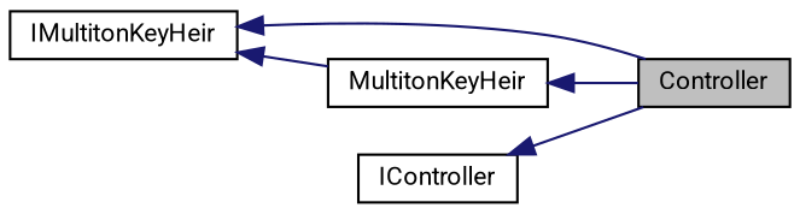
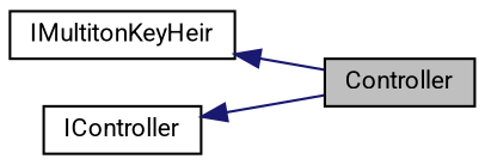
  digraph {
    fontname=Roboto
    rankdir=LR
    node [color=black fillcolor=white fontname=Roboto fontsize=10 shape=record style=filled]
    edge [color=midnightblue dir=back fontname=Roboto fontsize=10 labelfontname=FreeSans labelfontsize=10 style=solid]
    n1 [fillcolor=grey75 fontcolor=black height=0.2 label=Controller width=0.4]
-   n2 [height=0.2 label=MultitonKeyHeir width=0.4]
    n3 [height=0.2 label=IMultitonKeyHeir width=0.4]
    n4 [height=0.2 label=IController width=0.4]
-   n2 -> n1
    n3 -> n1
-   n3 -> n2
    n4 -> n1
  }
